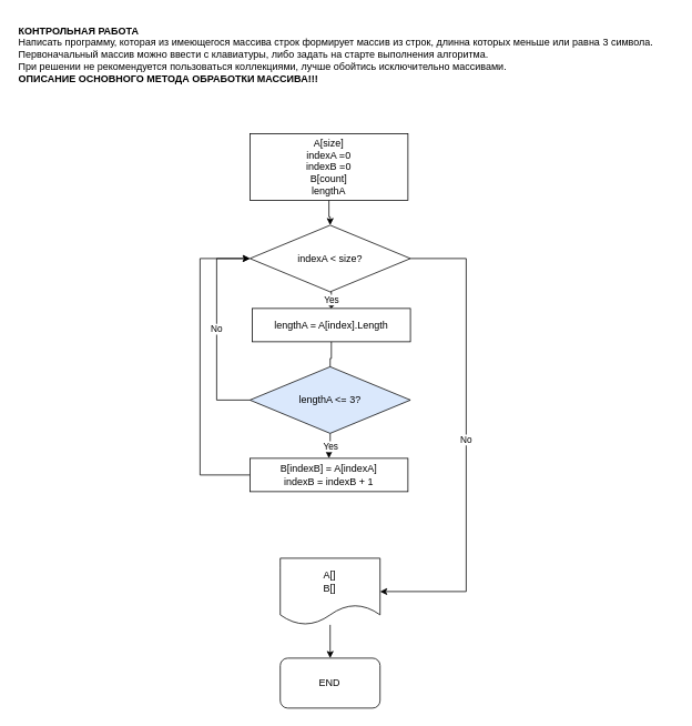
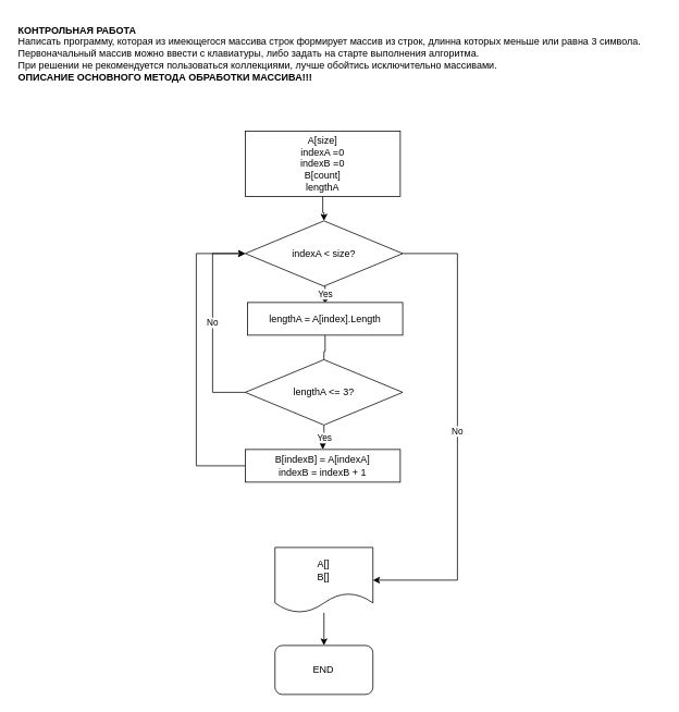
  <mxCell id="0" />
  <mxCell id="1" parent="0" />
  <mxCell id="2" value="&lt;div&gt;&lt;b&gt;КОНТРОЛЬНАЯ РАБОТА&lt;/b&gt;&lt;/div&gt;&lt;div&gt;&lt;div style=&quot;&quot;&gt;Написать программу, которая из имеющегося массива строк формирует массив из строк, длинна которых меньше или равна 3 символа.&amp;nbsp;&lt;/div&gt;&lt;div style=&quot;&quot;&gt;Первоначальный массив можно ввести с клавиатуры, либо задать на старте выполнения алгоритма.&lt;/div&gt;&lt;div style=&quot;&quot;&gt;При решении не рекомендуется пользоваться коллекциями, лучше обойтись исключительно массивами.&lt;/div&gt;&lt;/div&gt;&lt;div style=&quot;&quot;&gt;&lt;b&gt;ОПИСАНИЕ ОСНОВНОГО МЕТОДА ОБРАБОТКИ МАССИВА!!!&lt;/b&gt;&lt;/div&gt;" style="text;html=1;align=left;verticalAlign=middle;resizable=0;points=[];autosize=1;strokeColor=none;fillColor=none;" parent="1" vertex="1"><mxGeometry x="20" y="20" width="790" height="90" as="geometry" /></mxCell>
  <mxCell id="3" style="edgeStyle=orthogonalEdgeStyle;rounded=0;orthogonalLoop=1;jettySize=auto;html=1;entryX=0.5;entryY=0;entryDx=0;entryDy=0;" edge="1" parent="1" source="4" target="7"><mxGeometry relative="1" as="geometry" /></mxCell>
  <mxCell id="4" value="A[size]&lt;br&gt;indexA =0&lt;br&gt;indexB =0&lt;br&gt;B[count]&lt;br&gt;lengthA" style="rounded=0;whiteSpace=wrap;html=1;" vertex="1" parent="1"><mxGeometry x="300" y="160" width="190" height="80" as="geometry" /></mxCell>
  <mxCell id="5" value="Yes" style="edgeStyle=orthogonalEdgeStyle;rounded=0;orthogonalLoop=1;jettySize=auto;html=1;exitX=0.5;exitY=1;exitDx=0;exitDy=0;entryX=0.5;entryY=0;entryDx=0;entryDy=0;endArrow=diamond;" edge="1" parent="1" source="7" target="12"><mxGeometry relative="1" as="geometry" /></mxCell>
  <mxCell id="6" value="No" style="edgeStyle=orthogonalEdgeStyle;rounded=0;orthogonalLoop=1;jettySize=auto;html=1;entryX=1;entryY=0.5;entryDx=0;entryDy=0;" edge="1" parent="1" source="7" target="16"><mxGeometry relative="1" as="geometry"><Array as="points"><mxPoint x="560" y="310" /><mxPoint x="560" y="710" /></Array></mxGeometry></mxCell>
  <mxCell id="7" value="indexA &amp;lt; size?" style="rhombus;whiteSpace=wrap;html=1;" vertex="1" parent="1"><mxGeometry x="300" y="270" width="192.94" height="80" as="geometry" /></mxCell>
  <mxCell id="8" value="Yes" style="edgeStyle=orthogonalEdgeStyle;rounded=0;orthogonalLoop=1;jettySize=auto;html=1;entryX=0.5;entryY=0;entryDx=0;entryDy=0;" edge="1" parent="1" source="10" target="14"><mxGeometry relative="1" as="geometry" /></mxCell>
  <mxCell id="9" value="No" style="edgeStyle=orthogonalEdgeStyle;rounded=0;orthogonalLoop=1;jettySize=auto;html=1;" edge="1" parent="1" source="10"><mxGeometry relative="1" as="geometry"><mxPoint x="300" y="310" as="targetPoint" /><Array as="points"><mxPoint x="260" y="480" /><mxPoint x="260" y="310" /></Array></mxGeometry></mxCell>
- <mxCell id="10" value="lengthA &amp;lt;= 3?" style="rhombus;whiteSpace=wrap;html=1;fillColor=#dae8fc;" vertex="1" parent="1"><mxGeometry x="300" y="440" width="192.94" height="80" as="geometry" /></mxCell>
+ <mxCell id="10" value="lengthA &amp;lt;= 3?" style="rhombus;whiteSpace=wrap;html=1;" vertex="1" parent="1"><mxGeometry x="300" y="440" width="192.94" height="80" as="geometry" /></mxCell>
  <mxCell id="11" style="edgeStyle=orthogonalEdgeStyle;rounded=0;orthogonalLoop=1;jettySize=auto;html=1;entryX=0.5;entryY=0;entryDx=0;entryDy=0;endArrow=none;" edge="1" parent="1" source="12" target="10"><mxGeometry relative="1" as="geometry" /></mxCell>
  <mxCell id="12" value="lengthA = A[index].Length" style="rounded=0;whiteSpace=wrap;html=1;" vertex="1" parent="1"><mxGeometry x="302.94" y="370" width="190" height="40" as="geometry" /></mxCell>
  <mxCell id="13" style="edgeStyle=orthogonalEdgeStyle;rounded=0;orthogonalLoop=1;jettySize=auto;html=1;entryX=0;entryY=0.5;entryDx=0;entryDy=0;" edge="1" parent="1" source="14" target="7"><mxGeometry relative="1" as="geometry"><Array as="points"><mxPoint x="240" y="570" /><mxPoint x="240" y="310" /></Array></mxGeometry></mxCell>
  <mxCell id="14" value="B[indexB] = A[indexA]&lt;br&gt;indexB = indexB + 1" style="rounded=0;whiteSpace=wrap;html=1;" vertex="1" parent="1"><mxGeometry x="300" y="550" width="190" height="40" as="geometry" /></mxCell>
  <mxCell id="15" style="edgeStyle=orthogonalEdgeStyle;rounded=0;orthogonalLoop=1;jettySize=auto;html=1;entryX=0.5;entryY=0;entryDx=0;entryDy=0;" edge="1" parent="1" source="16" target="17"><mxGeometry relative="1" as="geometry" /></mxCell>
  <mxCell id="16" value="A[]&lt;br&gt;B[]" style="shape=document;whiteSpace=wrap;html=1;boundedLbl=1;" vertex="1" parent="1"><mxGeometry x="336.47" y="670" width="120" height="80" as="geometry" /></mxCell>
  <mxCell id="17" value="END" style="rounded=1;whiteSpace=wrap;html=1;" vertex="1" parent="1"><mxGeometry x="336.47" y="790" width="120" height="60" as="geometry" /></mxCell>
